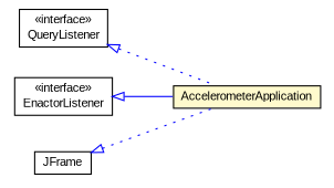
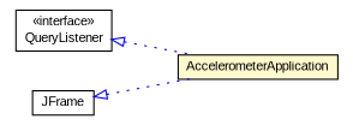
  digraph {
    nodesep=0.25
    rankdir=LR
    ranksep=0.5
    node [fontcolor=black fontname=arial fontsize=10.0 shape=plaintext]
    edge [arrowtail=empty color=blue dir=back fontname=arial fontsize=10 headport=p labelfontname=arial labelfontsize=10 style=dotted tailport=p]
    n1 [label=<<table title="context.arch.intelligibility.apps.accelerometer.AccelerometerApplication" border="0" cellborder="1" cellspacing="0" cellpadding="2" port="p" bgcolor="lemonChiffon" href="./AccelerometerApplication.html"> 		<tr><td><table border="0" cellspacing="0" cellpadding="1"> <tr><td align="center" balign="center"> AccelerometerApplication </td></tr> 		</table></td></tr> 		</table>>]
    n2 [label=<<table title="context.arch.intelligibility.query.QueryListener" border="0" cellborder="1" cellspacing="0" cellpadding="2" port="p" href="../../query/QueryListener.html"> 		<tr><td><table border="0" cellspacing="0" cellpadding="1"> <tr><td align="center" balign="center"> &#171;interface&#187; </td></tr> <tr><td align="center" balign="center"> QueryListener </td></tr> 		</table></td></tr> 		</table>>]
-   n3 [label=<<table title="context.arch.enactor.EnactorListener" border="0" cellborder="1" cellspacing="0" cellpadding="2" port="p" href="../../../enactor/EnactorListener.html"> 		<tr><td><table border="0" cellspacing="0" cellpadding="1"> <tr><td align="center" balign="center"> &#171;interface&#187; </td></tr> <tr><td align="center" balign="center"> EnactorListener </td></tr> 		</table></td></tr> 		</table>>]
    n4 [label=<<table title="javax.swing.JFrame" border="0" cellborder="1" cellspacing="0" cellpadding="2" port="p" href="http://java.sun.com/j2se/1.4.2/docs/api/javax/swing/JFrame.html"> 		<tr><td><table border="0" cellspacing="0" cellpadding="1"> <tr><td align="center" balign="center"> JFrame </td></tr> 		</table></td></tr> 		</table>>]
    n2 -> n1
-   n3 -> n1 [style=solid]
    n4 -> n1
  }
